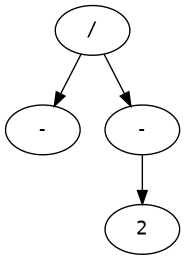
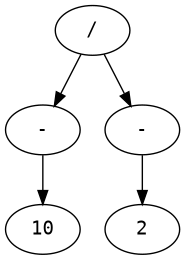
  digraph {
    fontname="DejaVu Sans Mono"
    node [fontname="DejaVu Sans Mono"]
    edge [fontname="DejaVu Sans Mono"]
    n1 [label="/"]
    n2 [label="-"]
    n3 [label="-"]
+   n4 [label=10]
    n5 [label=2]
    n1 -> n2
    n1 -> n3
+   n2 -> n4
    n3 -> n5
  }
